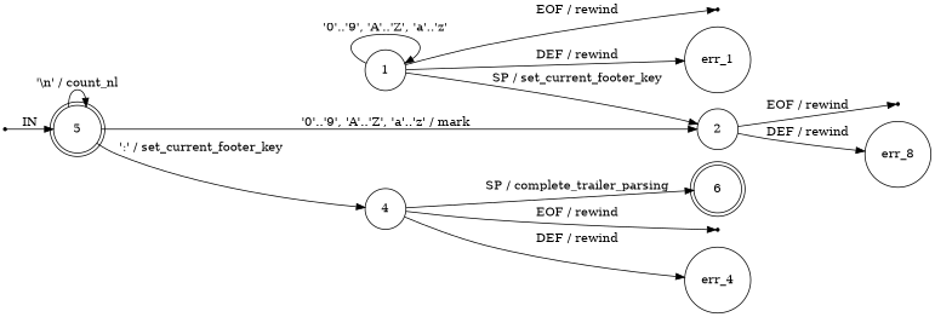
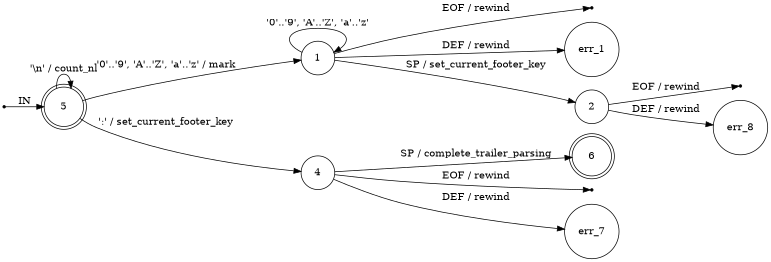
  digraph {
    rankdir=LR
    node [shape=circle]
    ENTRY [shape=point]
    5 [fixedsize=true height=0.65 shape=doublecircle]
    1 [fixedsize=true height=0.65]
    4 [fixedsize=true height=0.65]
    eof_1 [shape=point]
    eof_2 [shape=point]
    eof_4 [shape=point]
    err_1 [height=0.2]
    n9 [height=0.2 label=err_8]
-   err_4 [height=0.2]
+   err_4 [height=0.2 label=err_7]
    2 [fixedsize=true height=0.65]
    6 [fixedsize=true height=0.65 shape=doublecircle]
    ENTRY -> 5 [label=IN]
    5 -> 5 [label="'\\n' / count_nl"]
-   5 -> 2 [label="'0'..'9', 'A'..'Z', 'a'..'z' / mark"]
+   5 -> 1 [label="'0'..'9', 'A'..'Z', 'a'..'z' / mark"]
    5 -> 4 [label="':' / set_current_footer_key"]
    1 -> 1 [label="'0'..'9', 'A'..'Z', 'a'..'z'"]
    1 -> eof_1 [label="EOF / rewind"]
    1 -> err_1 [label="DEF / rewind"]
    1 -> 2 [label="SP / set_current_footer_key"]
    4 -> eof_4 [label="EOF / rewind"]
    4 -> err_4 [label="DEF / rewind"]
    4 -> 6 [label="SP / complete_trailer_parsing"]
    2 -> eof_2 [label="EOF / rewind"]
    2 -> n9 [label="DEF / rewind"]
  }
